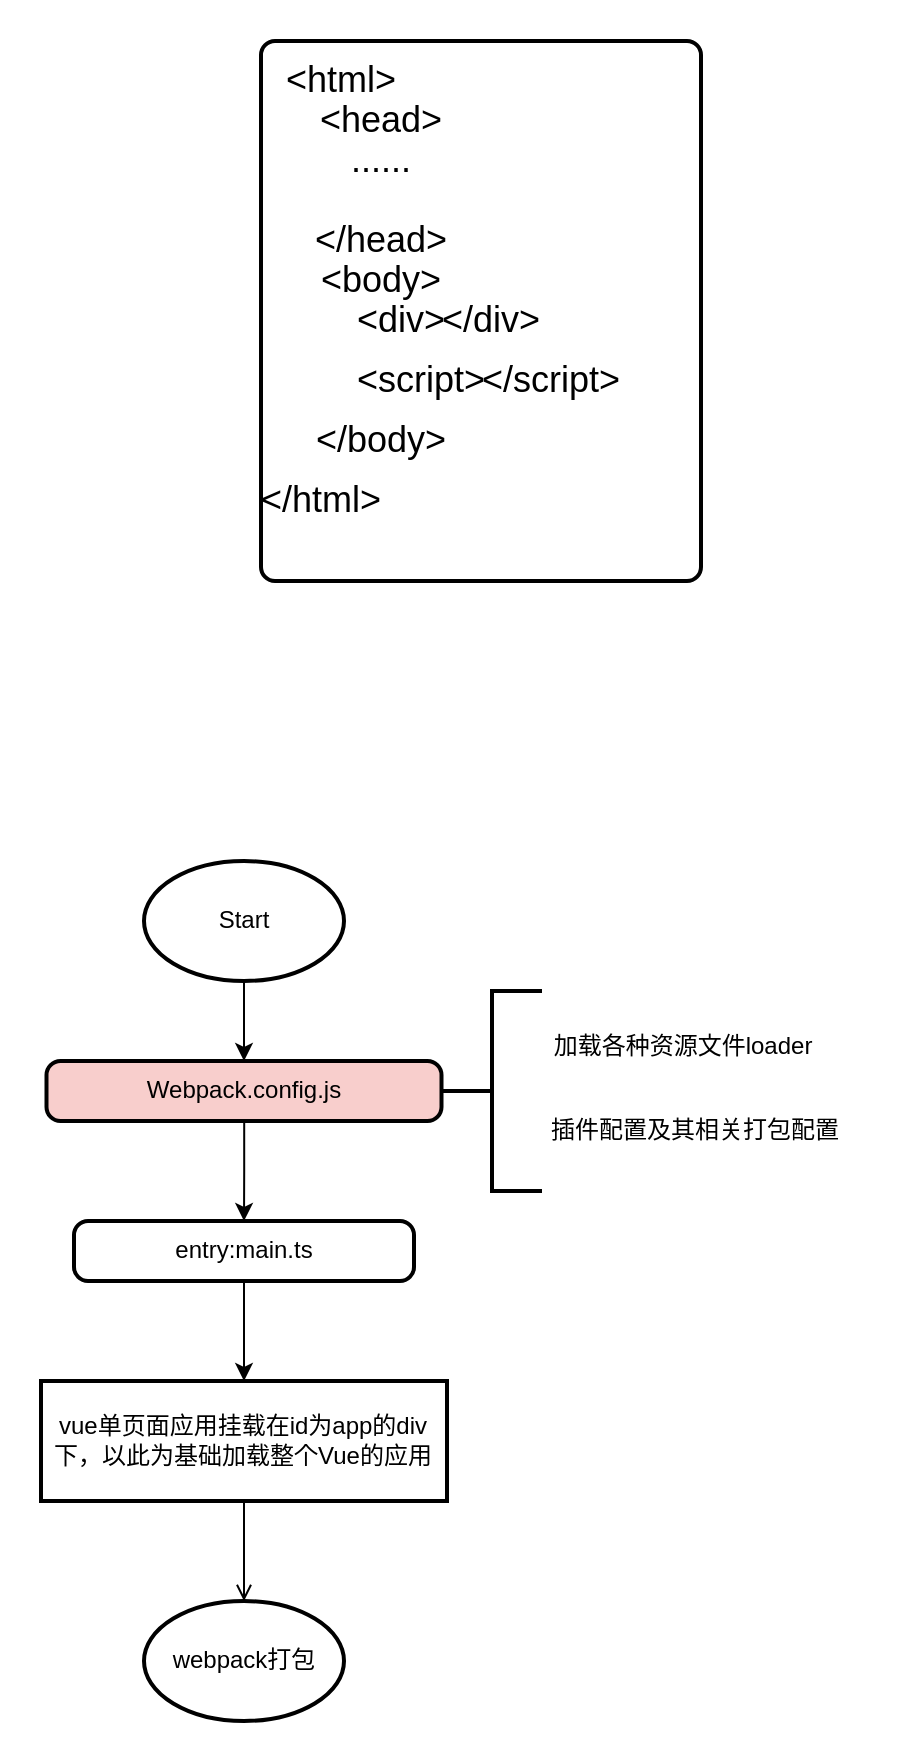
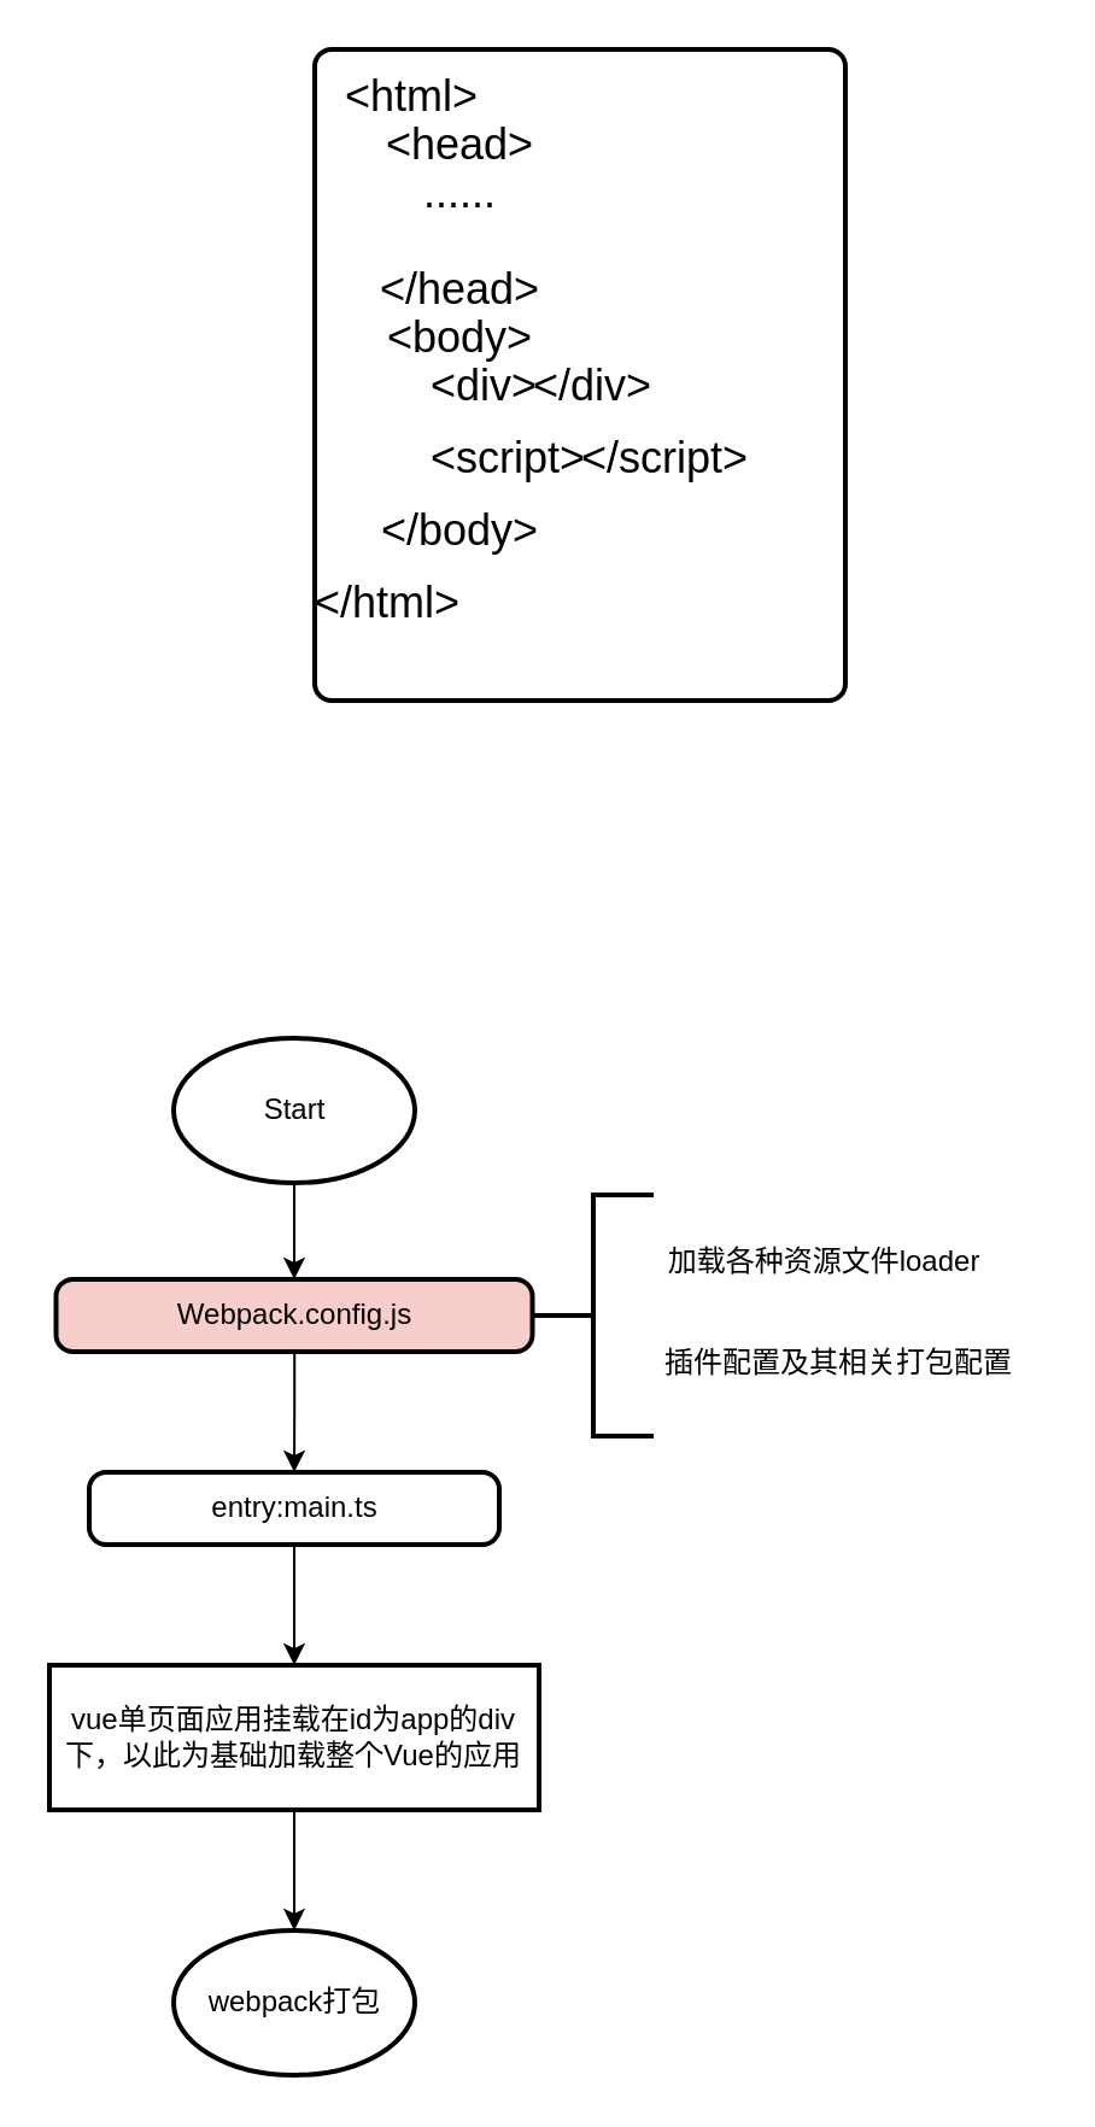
  <mxCell id="0" />
  <mxCell id="1" parent="0" />
  <mxCell id="2" value="" style="rounded=1;whiteSpace=wrap;html=1;absoluteArcSize=1;arcSize=14;strokeWidth=2;" vertex="1" parent="1"><mxGeometry x="130" y="20" width="220" height="270" as="geometry" /></mxCell>
  <mxCell id="3" value="&lt;font style=&quot;font-size: 18px;&quot;&gt;&amp;lt;html&amp;gt;&lt;/font&gt;" style="text;html=1;align=center;verticalAlign=middle;resizable=0;points=[];autosize=1;strokeColor=none;fillColor=none;" vertex="1" parent="1"><mxGeometry x="130" y="20" width="80" height="40" as="geometry" /></mxCell>
  <mxCell id="4" value="&lt;font style=&quot;font-size: 18px;&quot;&gt;&amp;lt;/html&amp;gt;&lt;/font&gt;" style="text;html=1;align=center;verticalAlign=middle;resizable=0;points=[];autosize=1;strokeColor=none;fillColor=none;" vertex="1" parent="1"><mxGeometry x="120" y="230" width="80" height="40" as="geometry" /></mxCell>
  <mxCell id="5" value="&lt;font style=&quot;font-size: 18px;&quot;&gt;&amp;lt;head&amp;gt;&lt;/font&gt;" style="text;html=1;align=center;verticalAlign=middle;resizable=0;points=[];autosize=1;strokeColor=none;fillColor=none;" vertex="1" parent="1"><mxGeometry x="150" y="40" width="80" height="40" as="geometry" /></mxCell>
  <mxCell id="6" value="&lt;font style=&quot;font-size: 18px;&quot;&gt;&amp;lt;/head&amp;gt;&lt;/font&gt;" style="text;html=1;align=center;verticalAlign=middle;resizable=0;points=[];autosize=1;strokeColor=none;fillColor=none;" vertex="1" parent="1"><mxGeometry x="145" y="100" width="90" height="40" as="geometry" /></mxCell>
  <mxCell id="7" value="&lt;font style=&quot;font-size: 18px;&quot;&gt;&amp;lt;body&amp;gt;&lt;/font&gt;" style="text;html=1;align=center;verticalAlign=middle;resizable=0;points=[];autosize=1;strokeColor=none;fillColor=none;" vertex="1" parent="1"><mxGeometry x="150" y="120" width="80" height="40" as="geometry" /></mxCell>
  <mxCell id="8" value="&lt;font style=&quot;font-size: 18px;&quot;&gt;&amp;lt;/body&amp;gt;&lt;/font&gt;" style="text;html=1;align=center;verticalAlign=middle;resizable=0;points=[];autosize=1;strokeColor=none;fillColor=none;" vertex="1" parent="1"><mxGeometry x="145" y="200" width="90" height="40" as="geometry" /></mxCell>
  <mxCell id="9" value="&lt;font style=&quot;font-size: 18px;&quot;&gt;&amp;lt;div&amp;gt;&lt;/font&gt;" style="text;html=1;align=center;verticalAlign=middle;resizable=0;points=[];autosize=1;strokeColor=none;fillColor=none;" vertex="1" parent="1"><mxGeometry x="165" y="140" width="70" height="40" as="geometry" /></mxCell>
  <mxCell id="10" value="&lt;font style=&quot;font-size: 18px;&quot;&gt;&amp;lt;/div&amp;gt;&lt;/font&gt;" style="text;html=1;align=center;verticalAlign=middle;resizable=0;points=[];autosize=1;strokeColor=none;fillColor=none;" vertex="1" parent="1"><mxGeometry x="210" y="140" width="70" height="40" as="geometry" /></mxCell>
  <mxCell id="11" value="&lt;font style=&quot;font-size: 18px;&quot;&gt;&amp;lt;script&amp;gt;&lt;/font&gt;" style="text;html=1;align=center;verticalAlign=middle;resizable=0;points=[];autosize=1;strokeColor=none;fillColor=none;" vertex="1" parent="1"><mxGeometry x="165" y="170" width="90" height="40" as="geometry" /></mxCell>
  <mxCell id="12" value="&lt;font style=&quot;font-size: 18px;&quot;&gt;&amp;lt;/script&amp;gt;&lt;/font&gt;" style="text;html=1;align=center;verticalAlign=middle;resizable=0;points=[];autosize=1;strokeColor=none;fillColor=none;" vertex="1" parent="1"><mxGeometry x="230" y="170" width="90" height="40" as="geometry" /></mxCell>
  <mxCell id="13" value="&lt;font style=&quot;font-size: 18px;&quot;&gt;......&lt;/font&gt;" style="text;html=1;align=center;verticalAlign=middle;resizable=0;points=[];autosize=1;strokeColor=none;fillColor=none;" vertex="1" parent="1"><mxGeometry x="165" y="60" width="50" height="40" as="geometry" /></mxCell>
  <mxCell id="14" style="edgeStyle=orthogonalEdgeStyle;rounded=0;orthogonalLoop=1;jettySize=auto;html=1;entryX=0.5;entryY=0;entryDx=0;entryDy=0;" edge="1" parent="1" source="15" target="17"><mxGeometry relative="1" as="geometry" /></mxCell>
  <mxCell id="15" value="Start" style="strokeWidth=2;html=1;shape=mxgraph.flowchart.start_1;whiteSpace=wrap;" vertex="1" parent="1"><mxGeometry x="71.5" y="430" width="100" height="60" as="geometry" /></mxCell>
  <mxCell id="16" style="edgeStyle=orthogonalEdgeStyle;rounded=0;orthogonalLoop=1;jettySize=auto;html=1;entryX=0.5;entryY=0;entryDx=0;entryDy=0;" edge="1" parent="1" source="17" target="19"><mxGeometry relative="1" as="geometry" /></mxCell>
  <mxCell id="17" value="Webpack.config.js" style="rounded=1;whiteSpace=wrap;html=1;absoluteArcSize=1;arcSize=14;strokeWidth=2;fillColor=#f8cecc;" vertex="1" parent="1"><mxGeometry x="22.75" y="530" width="197.5" height="30" as="geometry" /></mxCell>
  <mxCell id="18" style="edgeStyle=orthogonalEdgeStyle;rounded=0;orthogonalLoop=1;jettySize=auto;html=1;entryX=0.5;entryY=0;entryDx=0;entryDy=0;" edge="1" parent="1" source="19" target="24"><mxGeometry relative="1" as="geometry" /></mxCell>
  <mxCell id="19" value="entry:main.ts" style="rounded=1;whiteSpace=wrap;html=1;absoluteArcSize=1;arcSize=14;strokeWidth=2;" vertex="1" parent="1"><mxGeometry x="36.5" y="610" width="170" height="30" as="geometry" /></mxCell>
  <mxCell id="20" value="" style="strokeWidth=2;html=1;shape=mxgraph.flowchart.annotation_2;align=left;labelPosition=right;pointerEvents=1;" vertex="1" parent="1"><mxGeometry x="220.5" y="495" width="50" height="100" as="geometry" /></mxCell>
  <mxCell id="21" value="加载各种资源文件loader" style="text;html=1;align=center;verticalAlign=middle;resizable=0;points=[];autosize=1;strokeColor=none;fillColor=none;" vertex="1" parent="1"><mxGeometry x="265.5" y="508" width="150" height="30" as="geometry" /></mxCell>
  <mxCell id="22" value="插件配置及其相关打包配置" style="text;html=1;align=center;verticalAlign=middle;resizable=0;points=[];autosize=1;strokeColor=none;fillColor=none;" vertex="1" parent="1"><mxGeometry x="261.5" y="550" width="170" height="30" as="geometry" /></mxCell>
- <mxCell id="23" style="edgeStyle=orthogonalEdgeStyle;rounded=0;orthogonalLoop=1;jettySize=auto;html=1;entryX=0.5;entryY=0;entryDx=0;entryDy=0;entryPerimeter=0;endArrow=open;" edge="1" parent="1" source="24" target="25"><mxGeometry relative="1" as="geometry" /></mxCell>
+ <mxCell id="23" style="edgeStyle=orthogonalEdgeStyle;rounded=0;orthogonalLoop=1;jettySize=auto;html=1;entryX=0.5;entryY=0;entryDx=0;entryDy=0;entryPerimeter=0;" edge="1" parent="1" source="24" target="25"><mxGeometry relative="1" as="geometry" /></mxCell>
  <mxCell id="24" value="vue单页面应用挂载在id为app的div下，以此为基础加载整个Vue的应用" style="whiteSpace=wrap;html=1;absoluteArcSize=1;arcSize=14;strokeWidth=2;rounded=0;" vertex="1" parent="1"><mxGeometry x="20" y="690" width="203" height="60" as="geometry" /></mxCell>
  <mxCell id="25" value="webpack打包" style="strokeWidth=2;html=1;shape=mxgraph.flowchart.start_1;whiteSpace=wrap;" vertex="1" parent="1"><mxGeometry x="71.5" y="800" width="100" height="60" as="geometry" /></mxCell>
